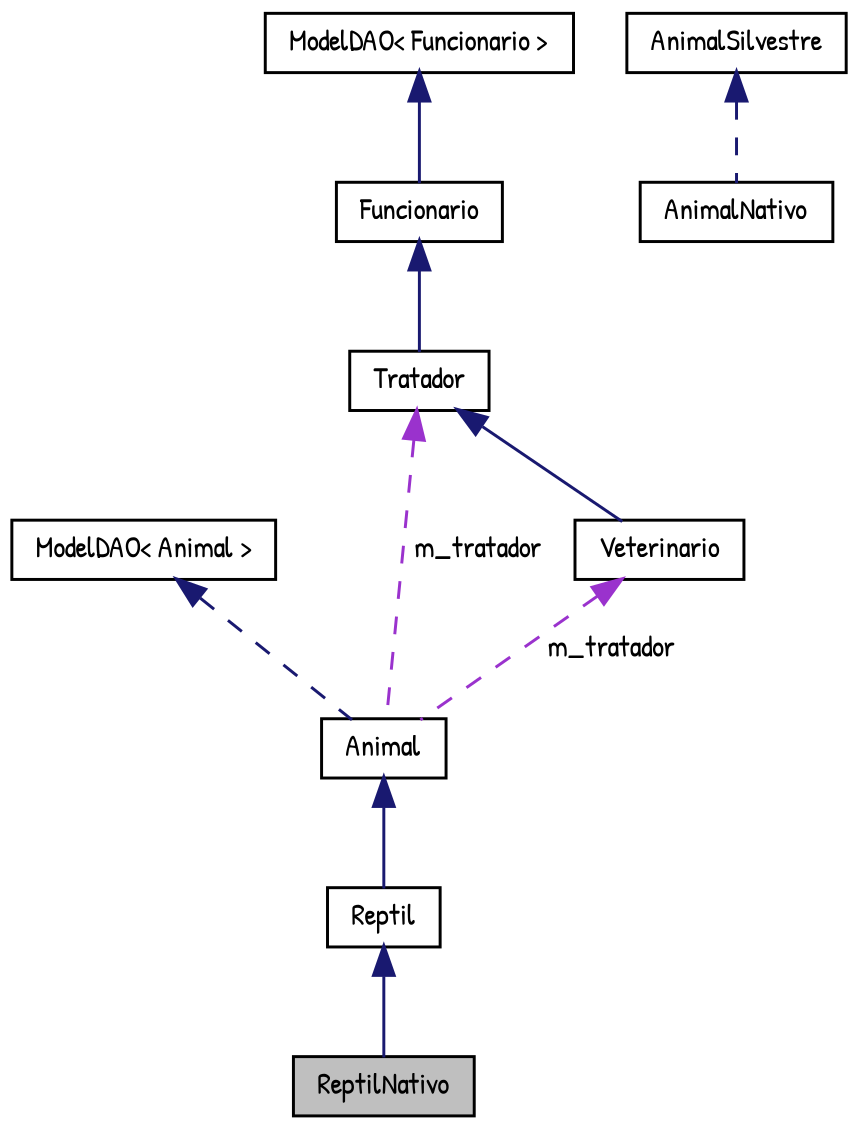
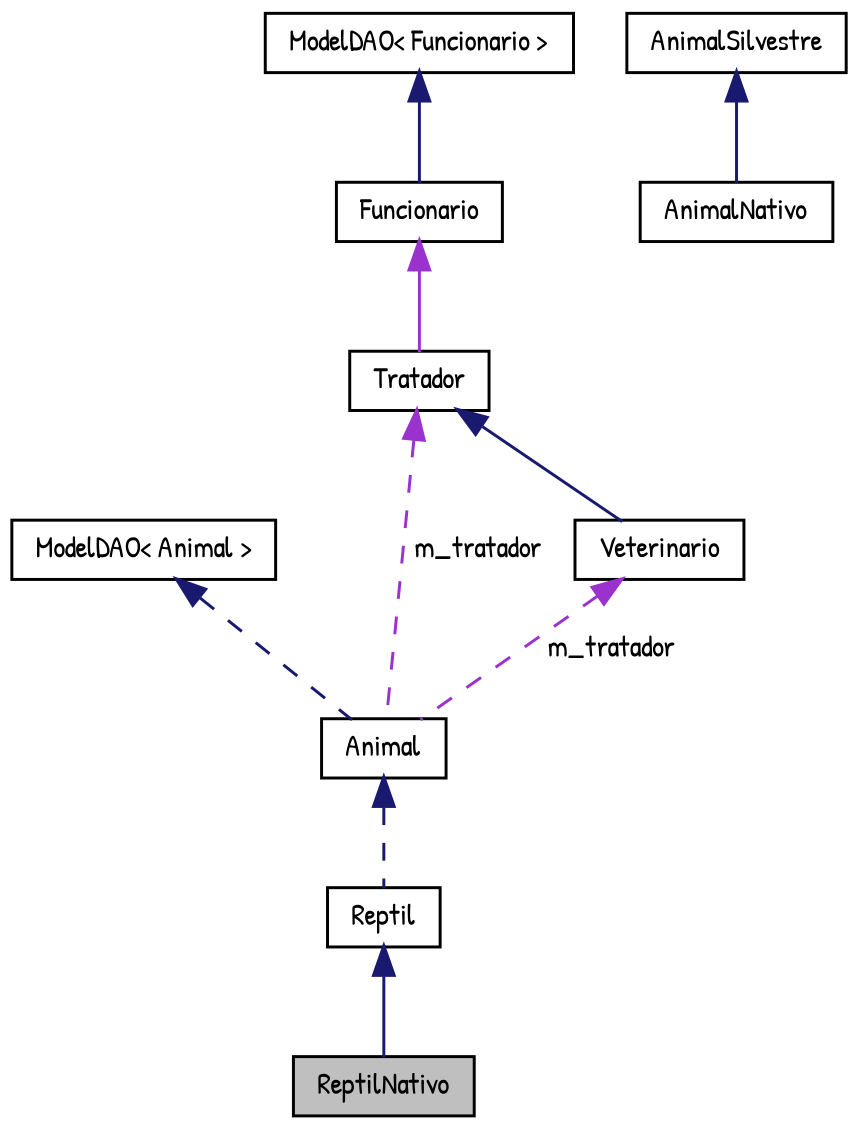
  digraph {
    fontname="Patrick Hand"
    node [color=black fillcolor=white fontname="Patrick Hand" fontsize=10 shape=record style=filled]
    edge [color=midnightblue dir=back fontname="Patrick Hand" fontsize=10 labelfontname=Helvetica labelfontsize=10 style=solid]
    n1 [fillcolor=grey75 fontcolor=black height=0.2 label=ReptilNativo width=0.4]
    n2 [height=0.2 label=Reptil width=0.4]
    n3 [height=0.2 label=Animal width=0.4]
    n4 [height=0.2 label="ModelDAO\< Animal \>" width=0.4]
    n5 [height=0.2 label=Tratador width=0.4]
    n6 [height=0.2 label=Veterinario width=0.4]
    n7 [height=0.2 label=Funcionario width=0.4]
    n8 [height=0.2 label="ModelDAO\< Funcionario \>" width=0.4]
    n9 [height=0.2 label=AnimalNativo width=0.4]
    n10 [height=0.2 label=AnimalSilvestre width=0.4]
    n2 -> n1
-   n3 -> n2
+   n3 -> n2 [style=dashed]
    n4 -> n3 [style=dashed]
    n5 -> n3 [color=darkorchid3 label=" m_tratador" style=dashed]
    n5 -> n6
    n6 -> n3 [color=darkorchid3 label=" m_tratador" style=dashed]
-   n7 -> n5
+   n7 -> n5 [color=darkorchid3]
    n8 -> n7
-   n10 -> n9 [style=dashed]
+   n10 -> n9
  }
